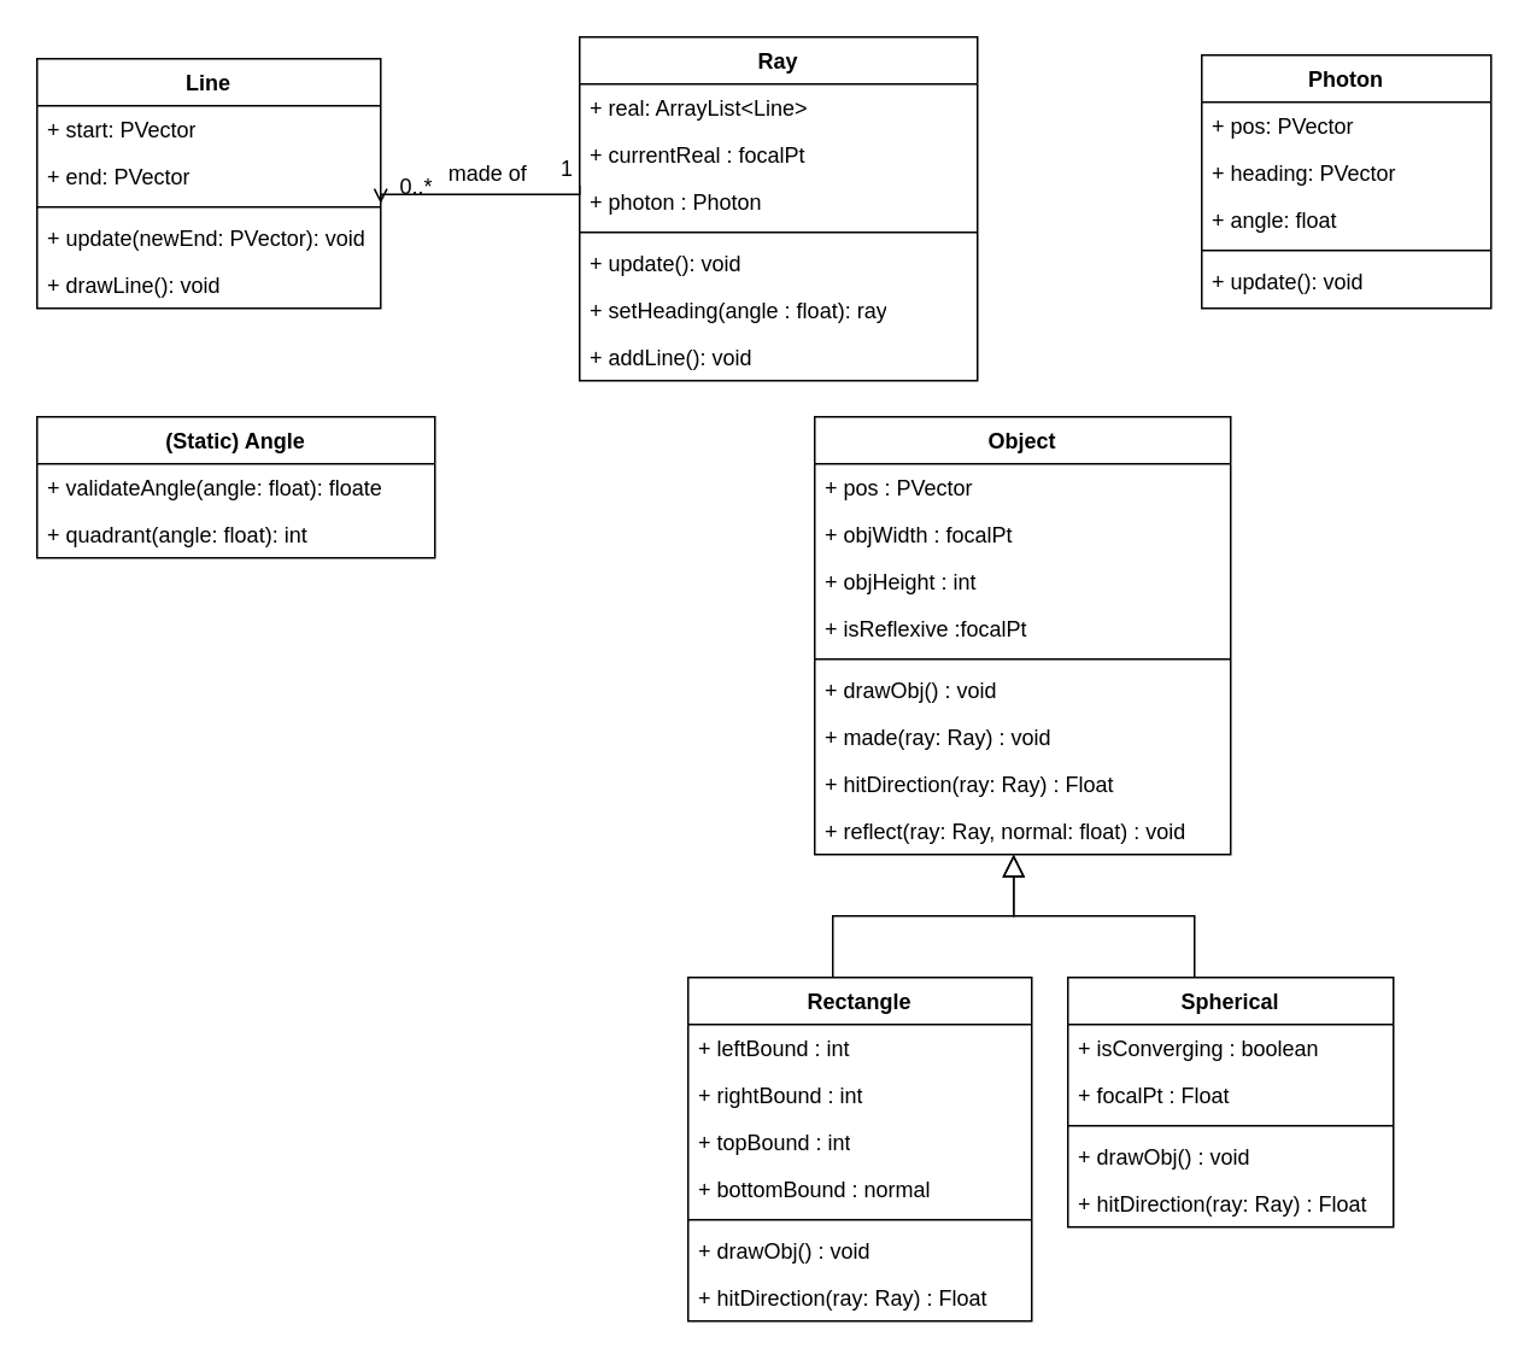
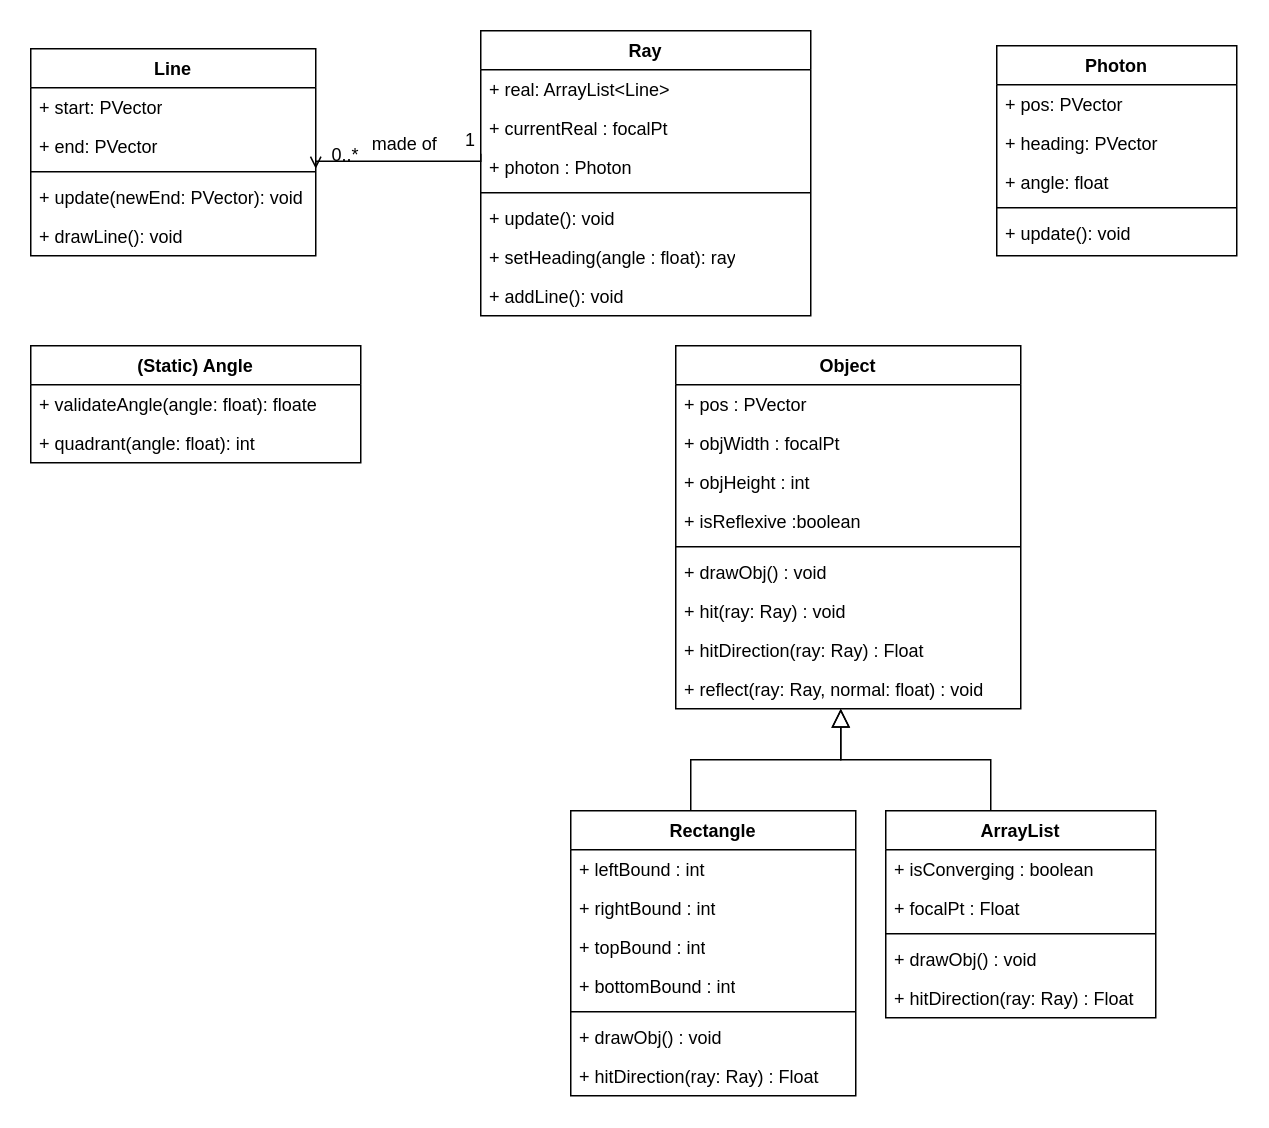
  <mxCell id="0" />
  <mxCell id="1" parent="0" />
  <mxCell id="2" value="Ray" style="swimlane;fontStyle=1;align=center;verticalAlign=top;childLayout=stackLayout;horizontal=1;startSize=26;horizontalStack=0;resizeParent=1;resizeLast=0;collapsible=1;marginBottom=0;rounded=0;shadow=0;strokeWidth=1;labelBackgroundColor=none;" parent="1" vertex="1"><mxGeometry x="320" y="20" width="220" height="190" as="geometry"><mxRectangle x="-424" y="-150" width="160" height="26" as="alternateBounds" /></mxGeometry></mxCell>
  <mxCell id="3" value="+ real: ArrayList&lt;Line&gt;" style="text;align=left;verticalAlign=top;spacingLeft=4;spacingRight=4;overflow=hidden;rotatable=0;points=[[0,0.5],[1,0.5]];portConstraint=eastwest;labelBackgroundColor=none;rounded=0;" parent="2" vertex="1"><mxGeometry y="26" width="220" height="26" as="geometry" /></mxCell>
  <mxCell id="4" value="+ currentReal : focalPt" style="text;align=left;verticalAlign=top;spacingLeft=4;spacingRight=4;overflow=hidden;rotatable=0;points=[[0,0.5],[1,0.5]];portConstraint=eastwest;rounded=0;shadow=0;html=0;labelBackgroundColor=none;" parent="2" vertex="1"><mxGeometry y="52" width="220" height="26" as="geometry" /></mxCell>
  <mxCell id="5" value="+ photon : Photon" style="text;align=left;verticalAlign=top;spacingLeft=4;spacingRight=4;overflow=hidden;rotatable=0;points=[[0,0.5],[1,0.5]];portConstraint=eastwest;rounded=0;shadow=0;html=0;labelBackgroundColor=none;" parent="2" vertex="1"><mxGeometry y="78" width="220" height="26" as="geometry" /></mxCell>
  <mxCell id="6" value="" style="line;html=1;strokeWidth=1;align=left;verticalAlign=middle;spacingTop=-1;spacingLeft=3;spacingRight=3;rotatable=0;labelPosition=right;points=[];portConstraint=eastwest;labelBackgroundColor=none;rounded=0;" parent="2" vertex="1"><mxGeometry y="104" width="220" height="8" as="geometry" /></mxCell>
  <mxCell id="7" value="+ update(): void" style="text;align=left;verticalAlign=top;spacingLeft=4;spacingRight=4;overflow=hidden;rotatable=0;points=[[0,0.5],[1,0.5]];portConstraint=eastwest;labelBackgroundColor=none;rounded=0;" parent="2" vertex="1"><mxGeometry y="112" width="220" height="26" as="geometry" /></mxCell>
  <mxCell id="8" value="+ setHeading(angle : float): ray" style="text;strokeColor=none;fillColor=none;align=left;verticalAlign=top;spacingLeft=4;spacingRight=4;overflow=hidden;rotatable=0;points=[[0,0.5],[1,0.5]];portConstraint=eastwest;whiteSpace=wrap;html=1;labelBackgroundColor=none;rounded=0;" parent="2" vertex="1"><mxGeometry y="138" width="220" height="26" as="geometry" /></mxCell>
  <mxCell id="9" value="+ addLine(): void" style="text;strokeColor=none;fillColor=none;align=left;verticalAlign=top;spacingLeft=4;spacingRight=4;overflow=hidden;rotatable=0;points=[[0,0.5],[1,0.5]];portConstraint=eastwest;whiteSpace=wrap;html=1;" vertex="1" parent="2"><mxGeometry y="164" width="220" height="26" as="geometry" /></mxCell>
  <mxCell id="10" value="Photon" style="swimlane;fontStyle=1;align=center;verticalAlign=top;childLayout=stackLayout;horizontal=1;startSize=26;horizontalStack=0;resizeParent=1;resizeLast=0;collapsible=1;marginBottom=0;rounded=0;shadow=0;strokeWidth=1;labelBackgroundColor=none;" parent="1" vertex="1"><mxGeometry x="664" y="30" width="160" height="140" as="geometry"><mxRectangle x="-76" y="-150" width="160" height="26" as="alternateBounds" /></mxGeometry></mxCell>
  <mxCell id="11" value="+ pos: PVector" style="text;align=left;verticalAlign=top;spacingLeft=4;spacingRight=4;overflow=hidden;rotatable=0;points=[[0,0.5],[1,0.5]];portConstraint=eastwest;labelBackgroundColor=none;rounded=0;" parent="10" vertex="1"><mxGeometry y="26" width="160" height="26" as="geometry" /></mxCell>
  <mxCell id="12" value="+ heading: PVector" style="text;align=left;verticalAlign=top;spacingLeft=4;spacingRight=4;overflow=hidden;rotatable=0;points=[[0,0.5],[1,0.5]];portConstraint=eastwest;rounded=0;shadow=0;html=0;labelBackgroundColor=none;" parent="10" vertex="1"><mxGeometry y="52" width="160" height="26" as="geometry" /></mxCell>
  <mxCell id="13" value="+ angle: float" style="text;align=left;verticalAlign=top;spacingLeft=4;spacingRight=4;overflow=hidden;rotatable=0;points=[[0,0.5],[1,0.5]];portConstraint=eastwest;rounded=0;shadow=0;html=0;labelBackgroundColor=none;" parent="10" vertex="1"><mxGeometry y="78" width="160" height="26" as="geometry" /></mxCell>
  <mxCell id="14" value="" style="line;html=1;strokeWidth=1;align=left;verticalAlign=middle;spacingTop=-1;spacingLeft=3;spacingRight=3;rotatable=0;labelPosition=right;points=[];portConstraint=eastwest;labelBackgroundColor=none;rounded=0;" parent="10" vertex="1"><mxGeometry y="104" width="160" height="8" as="geometry" /></mxCell>
  <mxCell id="15" value="+ update(): void" style="text;align=left;verticalAlign=top;spacingLeft=4;spacingRight=4;overflow=hidden;rotatable=0;points=[[0,0.5],[1,0.5]];portConstraint=eastwest;labelBackgroundColor=none;rounded=0;" parent="10" vertex="1"><mxGeometry y="112" width="160" height="26" as="geometry" /></mxCell>
  <mxCell id="16" value="Object" style="swimlane;fontStyle=1;align=center;verticalAlign=top;childLayout=stackLayout;horizontal=1;startSize=26;horizontalStack=0;resizeParent=1;resizeParentMax=0;resizeLast=0;collapsible=1;marginBottom=0;whiteSpace=wrap;html=1;labelBackgroundColor=none;rounded=0;" parent="1" vertex="1"><mxGeometry x="450" y="230" width="230" height="242" as="geometry"><mxRectangle x="-400" y="120" width="80" height="30" as="alternateBounds" /></mxGeometry></mxCell>
  <mxCell id="17" value="+ pos : PVector" style="text;strokeColor=none;fillColor=none;align=left;verticalAlign=top;spacingLeft=4;spacingRight=4;overflow=hidden;rotatable=0;points=[[0,0.5],[1,0.5]];portConstraint=eastwest;whiteSpace=wrap;html=1;labelBackgroundColor=none;rounded=0;" parent="16" vertex="1"><mxGeometry y="26" width="230" height="26" as="geometry" /></mxCell>
  <mxCell id="18" value="+ objWidth : focalPt" style="text;strokeColor=none;fillColor=none;align=left;verticalAlign=top;spacingLeft=4;spacingRight=4;overflow=hidden;rotatable=0;points=[[0,0.5],[1,0.5]];portConstraint=eastwest;whiteSpace=wrap;html=1;labelBackgroundColor=none;rounded=0;" parent="16" vertex="1"><mxGeometry y="52" width="230" height="26" as="geometry" /></mxCell>
  <mxCell id="19" value="+ objHeight : int" style="text;strokeColor=none;fillColor=none;align=left;verticalAlign=top;spacingLeft=4;spacingRight=4;overflow=hidden;rotatable=0;points=[[0,0.5],[1,0.5]];portConstraint=eastwest;whiteSpace=wrap;html=1;labelBackgroundColor=none;rounded=0;" parent="16" vertex="1"><mxGeometry y="78" width="230" height="26" as="geometry" /></mxCell>
- <mxCell id="20" value="+ isReflexive :focalPt" style="text;strokeColor=none;fillColor=none;align=left;verticalAlign=top;spacingLeft=4;spacingRight=4;overflow=hidden;rotatable=0;points=[[0,0.5],[1,0.5]];portConstraint=eastwest;whiteSpace=wrap;html=1;labelBackgroundColor=none;rounded=0;" parent="16" vertex="1"><mxGeometry y="104" width="230" height="26" as="geometry" /></mxCell>
+ <mxCell id="20" value="+ isReflexive :boolean" style="text;strokeColor=none;fillColor=none;align=left;verticalAlign=top;spacingLeft=4;spacingRight=4;overflow=hidden;rotatable=0;points=[[0,0.5],[1,0.5]];portConstraint=eastwest;whiteSpace=wrap;html=1;labelBackgroundColor=none;rounded=0;" parent="16" vertex="1"><mxGeometry y="104" width="230" height="26" as="geometry" /></mxCell>
  <mxCell id="21" value="" style="line;strokeWidth=1;fillColor=none;align=left;verticalAlign=middle;spacingTop=-1;spacingLeft=3;spacingRight=3;rotatable=0;labelPosition=right;points=[];portConstraint=eastwest;labelBackgroundColor=none;rounded=0;" parent="16" vertex="1"><mxGeometry y="130" width="230" height="8" as="geometry" /></mxCell>
  <mxCell id="22" value="+ drawObj() : void" style="text;strokeColor=none;fillColor=none;align=left;verticalAlign=top;spacingLeft=4;spacingRight=4;overflow=hidden;rotatable=0;points=[[0,0.5],[1,0.5]];portConstraint=eastwest;whiteSpace=wrap;html=1;labelBackgroundColor=none;rounded=0;" parent="16" vertex="1"><mxGeometry y="138" width="230" height="26" as="geometry" /></mxCell>
- <mxCell id="23" value="+ made(ray: Ray) : void" style="text;strokeColor=none;fillColor=none;align=left;verticalAlign=top;spacingLeft=4;spacingRight=4;overflow=hidden;rotatable=0;points=[[0,0.5],[1,0.5]];portConstraint=eastwest;whiteSpace=wrap;html=1;labelBackgroundColor=none;rounded=0;" parent="16" vertex="1"><mxGeometry y="164" width="230" height="26" as="geometry" /></mxCell>
+ <mxCell id="23" value="+ hit(ray: Ray) : void" style="text;strokeColor=none;fillColor=none;align=left;verticalAlign=top;spacingLeft=4;spacingRight=4;overflow=hidden;rotatable=0;points=[[0,0.5],[1,0.5]];portConstraint=eastwest;whiteSpace=wrap;html=1;labelBackgroundColor=none;rounded=0;" parent="16" vertex="1"><mxGeometry y="164" width="230" height="26" as="geometry" /></mxCell>
  <mxCell id="24" value="+ hitDirection(ray: Ray) : Float" style="text;strokeColor=none;fillColor=none;align=left;verticalAlign=top;spacingLeft=4;spacingRight=4;overflow=hidden;rotatable=0;points=[[0,0.5],[1,0.5]];portConstraint=eastwest;whiteSpace=wrap;html=1;labelBackgroundColor=none;rounded=0;" parent="16" vertex="1"><mxGeometry y="190" width="230" height="26" as="geometry" /></mxCell>
  <mxCell id="25" value="+ reflect(ray: Ray, normal: float) : void" style="text;strokeColor=none;fillColor=none;align=left;verticalAlign=top;spacingLeft=4;spacingRight=4;overflow=hidden;rotatable=0;points=[[0,0.5],[1,0.5]];portConstraint=eastwest;whiteSpace=wrap;html=1;labelBackgroundColor=none;rounded=0;" parent="16" vertex="1"><mxGeometry y="216" width="230" height="26" as="geometry" /></mxCell>
  <mxCell id="26" value="" style="endArrow=block;endSize=10;endFill=0;shadow=0;strokeWidth=1;rounded=0;edgeStyle=elbowEdgeStyle;elbow=vertical;labelBackgroundColor=none;fontColor=default;" parent="1" edge="1"><mxGeometry width="160" relative="1" as="geometry"><mxPoint x="660" y="540" as="sourcePoint" /><mxPoint x="560" y="472" as="targetPoint" /></mxGeometry></mxCell>
  <mxCell id="27" value="" style="endArrow=block;endSize=10;endFill=0;shadow=0;strokeWidth=1;rounded=0;edgeStyle=elbowEdgeStyle;elbow=vertical;labelBackgroundColor=none;fontColor=default;" parent="1" edge="1"><mxGeometry width="160" relative="1" as="geometry"><mxPoint x="460" y="540" as="sourcePoint" /><mxPoint x="560" y="472" as="targetPoint" /></mxGeometry></mxCell>
- <mxCell id="28" value="Spherical" style="swimlane;fontStyle=1;align=center;verticalAlign=top;childLayout=stackLayout;horizontal=1;startSize=26;horizontalStack=0;resizeParent=1;resizeParentMax=0;resizeLast=0;collapsible=1;marginBottom=0;whiteSpace=wrap;html=1;labelBackgroundColor=none;rounded=0;" parent="1" vertex="1"><mxGeometry x="590" y="540" width="180" height="138" as="geometry" /></mxCell>
+ <mxCell id="28" value="ArrayList" style="swimlane;fontStyle=1;align=center;verticalAlign=top;childLayout=stackLayout;horizontal=1;startSize=26;horizontalStack=0;resizeParent=1;resizeParentMax=0;resizeLast=0;collapsible=1;marginBottom=0;whiteSpace=wrap;html=1;labelBackgroundColor=none;rounded=0;" parent="1" vertex="1"><mxGeometry x="590" y="540" width="180" height="138" as="geometry" /></mxCell>
  <mxCell id="29" value="+ isConverging : boolean" style="text;strokeColor=none;fillColor=none;align=left;verticalAlign=top;spacingLeft=4;spacingRight=4;overflow=hidden;rotatable=0;points=[[0,0.5],[1,0.5]];portConstraint=eastwest;whiteSpace=wrap;html=1;labelBackgroundColor=none;rounded=0;" parent="28" vertex="1"><mxGeometry y="26" width="180" height="26" as="geometry" /></mxCell>
  <mxCell id="30" value="+ focalPt : Float" style="text;strokeColor=none;fillColor=none;align=left;verticalAlign=top;spacingLeft=4;spacingRight=4;overflow=hidden;rotatable=0;points=[[0,0.5],[1,0.5]];portConstraint=eastwest;whiteSpace=wrap;html=1;labelBackgroundColor=none;rounded=0;" parent="28" vertex="1"><mxGeometry y="52" width="180" height="26" as="geometry" /></mxCell>
  <mxCell id="31" value="" style="line;strokeWidth=1;fillColor=none;align=left;verticalAlign=middle;spacingTop=-1;spacingLeft=3;spacingRight=3;rotatable=0;labelPosition=right;points=[];portConstraint=eastwest;labelBackgroundColor=none;rounded=0;" parent="28" vertex="1"><mxGeometry y="78" width="180" height="8" as="geometry" /></mxCell>
  <mxCell id="32" value="+ drawObj() : void" style="text;strokeColor=none;fillColor=none;align=left;verticalAlign=top;spacingLeft=4;spacingRight=4;overflow=hidden;rotatable=0;points=[[0,0.5],[1,0.5]];portConstraint=eastwest;whiteSpace=wrap;html=1;labelBackgroundColor=none;rounded=0;" parent="28" vertex="1"><mxGeometry y="86" width="180" height="26" as="geometry" /></mxCell>
  <mxCell id="33" value="+ hitDirection(ray: Ray) : Float" style="text;strokeColor=none;fillColor=none;align=left;verticalAlign=top;spacingLeft=4;spacingRight=4;overflow=hidden;rotatable=0;points=[[0,0.5],[1,0.5]];portConstraint=eastwest;whiteSpace=wrap;html=1;labelBackgroundColor=none;rounded=0;" parent="28" vertex="1"><mxGeometry y="112" width="180" height="26" as="geometry" /></mxCell>
  <mxCell id="34" value="Rectangle" style="swimlane;fontStyle=1;align=center;verticalAlign=top;childLayout=stackLayout;horizontal=1;startSize=26;horizontalStack=0;resizeParent=1;resizeParentMax=0;resizeLast=0;collapsible=1;marginBottom=0;whiteSpace=wrap;html=1;labelBackgroundColor=none;rounded=0;" parent="1" vertex="1"><mxGeometry x="380" y="540" width="190" height="190" as="geometry"><mxRectangle x="-470" y="460" width="100" height="30" as="alternateBounds" /></mxGeometry></mxCell>
  <mxCell id="35" value="+ leftBound : int" style="text;strokeColor=none;fillColor=none;align=left;verticalAlign=top;spacingLeft=4;spacingRight=4;overflow=hidden;rotatable=0;points=[[0,0.5],[1,0.5]];portConstraint=eastwest;whiteSpace=wrap;html=1;labelBackgroundColor=none;rounded=0;" parent="34" vertex="1"><mxGeometry y="26" width="190" height="26" as="geometry" /></mxCell>
  <mxCell id="36" value="+ rightBound : int" style="text;strokeColor=none;fillColor=none;align=left;verticalAlign=top;spacingLeft=4;spacingRight=4;overflow=hidden;rotatable=0;points=[[0,0.5],[1,0.5]];portConstraint=eastwest;whiteSpace=wrap;html=1;labelBackgroundColor=none;rounded=0;" parent="34" vertex="1"><mxGeometry y="52" width="190" height="26" as="geometry" /></mxCell>
  <mxCell id="37" value="+ topBound : int" style="text;strokeColor=none;fillColor=none;align=left;verticalAlign=top;spacingLeft=4;spacingRight=4;overflow=hidden;rotatable=0;points=[[0,0.5],[1,0.5]];portConstraint=eastwest;whiteSpace=wrap;html=1;labelBackgroundColor=none;rounded=0;" parent="34" vertex="1"><mxGeometry y="78" width="190" height="26" as="geometry" /></mxCell>
- <mxCell id="38" value="+ bottomBound : normal" style="text;strokeColor=none;fillColor=none;align=left;verticalAlign=top;spacingLeft=4;spacingRight=4;overflow=hidden;rotatable=0;points=[[0,0.5],[1,0.5]];portConstraint=eastwest;whiteSpace=wrap;html=1;labelBackgroundColor=none;rounded=0;" parent="34" vertex="1"><mxGeometry y="104" width="190" height="26" as="geometry" /></mxCell>
+ <mxCell id="38" value="+ bottomBound : int" style="text;strokeColor=none;fillColor=none;align=left;verticalAlign=top;spacingLeft=4;spacingRight=4;overflow=hidden;rotatable=0;points=[[0,0.5],[1,0.5]];portConstraint=eastwest;whiteSpace=wrap;html=1;labelBackgroundColor=none;rounded=0;" parent="34" vertex="1"><mxGeometry y="104" width="190" height="26" as="geometry" /></mxCell>
  <mxCell id="39" value="" style="line;strokeWidth=1;fillColor=none;align=left;verticalAlign=middle;spacingTop=-1;spacingLeft=3;spacingRight=3;rotatable=0;labelPosition=right;points=[];portConstraint=eastwest;labelBackgroundColor=none;rounded=0;" parent="34" vertex="1"><mxGeometry y="130" width="190" height="8" as="geometry" /></mxCell>
  <mxCell id="40" value="+ drawObj() : void" style="text;strokeColor=none;fillColor=none;align=left;verticalAlign=top;spacingLeft=4;spacingRight=4;overflow=hidden;rotatable=0;points=[[0,0.5],[1,0.5]];portConstraint=eastwest;whiteSpace=wrap;html=1;labelBackgroundColor=none;rounded=0;" parent="34" vertex="1"><mxGeometry y="138" width="190" height="26" as="geometry" /></mxCell>
  <mxCell id="41" value="+ hitDirection(ray: Ray) : Float" style="text;strokeColor=none;fillColor=none;align=left;verticalAlign=top;spacingLeft=4;spacingRight=4;overflow=hidden;rotatable=0;points=[[0,0.5],[1,0.5]];portConstraint=eastwest;whiteSpace=wrap;html=1;labelBackgroundColor=none;rounded=0;" parent="34" vertex="1"><mxGeometry y="164" width="190" height="26" as="geometry" /></mxCell>
  <mxCell id="42" value="Line" style="swimlane;fontStyle=1;align=center;verticalAlign=top;childLayout=stackLayout;horizontal=1;startSize=26;horizontalStack=0;resizeParent=1;resizeParentMax=0;resizeLast=0;collapsible=1;marginBottom=0;whiteSpace=wrap;html=1;labelBackgroundColor=none;rounded=0;" parent="1" vertex="1"><mxGeometry x="20" y="32" width="190" height="138" as="geometry" /></mxCell>
  <mxCell id="43" value="+ start: PVector" style="text;strokeColor=none;fillColor=none;align=left;verticalAlign=top;spacingLeft=4;spacingRight=4;overflow=hidden;rotatable=0;points=[[0,0.5],[1,0.5]];portConstraint=eastwest;whiteSpace=wrap;html=1;labelBackgroundColor=none;rounded=0;" parent="42" vertex="1"><mxGeometry y="26" width="190" height="26" as="geometry" /></mxCell>
  <mxCell id="44" value="+ end: PVector" style="text;strokeColor=none;fillColor=none;align=left;verticalAlign=top;spacingLeft=4;spacingRight=4;overflow=hidden;rotatable=0;points=[[0,0.5],[1,0.5]];portConstraint=eastwest;whiteSpace=wrap;html=1;labelBackgroundColor=none;rounded=0;" parent="42" vertex="1"><mxGeometry y="52" width="190" height="26" as="geometry" /></mxCell>
  <mxCell id="45" value="" style="line;strokeWidth=1;fillColor=none;align=left;verticalAlign=middle;spacingTop=-1;spacingLeft=3;spacingRight=3;rotatable=0;labelPosition=right;points=[];portConstraint=eastwest;labelBackgroundColor=none;rounded=0;" parent="42" vertex="1"><mxGeometry y="78" width="190" height="8" as="geometry" /></mxCell>
  <mxCell id="46" value="+ update(newEnd: PVector): void" style="text;strokeColor=none;fillColor=none;align=left;verticalAlign=top;spacingLeft=4;spacingRight=4;overflow=hidden;rotatable=0;points=[[0,0.5],[1,0.5]];portConstraint=eastwest;whiteSpace=wrap;html=1;labelBackgroundColor=none;rounded=0;" parent="42" vertex="1"><mxGeometry y="86" width="190" height="26" as="geometry" /></mxCell>
  <mxCell id="47" value="+ drawLine(): void" style="text;strokeColor=none;fillColor=none;align=left;verticalAlign=top;spacingLeft=4;spacingRight=4;overflow=hidden;rotatable=0;points=[[0,0.5],[1,0.5]];portConstraint=eastwest;whiteSpace=wrap;html=1;labelBackgroundColor=none;rounded=0;" parent="42" vertex="1"><mxGeometry y="112" width="190" height="26" as="geometry" /></mxCell>
  <mxCell id="48" value="" style="endArrow=open;shadow=0;strokeWidth=1;rounded=0;endFill=1;edgeStyle=elbowEdgeStyle;elbow=vertical;exitX=0;exitY=0.154;exitDx=0;exitDy=0;exitPerimeter=0;labelBackgroundColor=none;fontColor=default;" parent="1" source="5" edge="1"><mxGeometry x="0.5" y="41" relative="1" as="geometry"><mxPoint x="312" y="111.5" as="sourcePoint" /><mxPoint x="210" y="112" as="targetPoint" /><mxPoint x="-40" y="32" as="offset" /></mxGeometry></mxCell>
  <mxCell id="49" value="1" style="resizable=0;align=left;verticalAlign=bottom;labelBackgroundColor=none;fontSize=12;rounded=0;" parent="48" connectable="0" vertex="1"><mxGeometry x="-1" relative="1" as="geometry"><mxPoint x="-12" y="-1" as="offset" /></mxGeometry></mxCell>
  <mxCell id="50" value="0..*" style="resizable=0;align=right;verticalAlign=bottom;labelBackgroundColor=none;fontSize=12;rounded=0;" parent="48" connectable="0" vertex="1"><mxGeometry x="1" relative="1" as="geometry"><mxPoint x="30" y="-1" as="offset" /></mxGeometry></mxCell>
  <mxCell id="51" value="made of" style="text;html=1;resizable=0;points=[];;align=center;verticalAlign=middle;labelBackgroundColor=none;rounded=0;shadow=0;strokeWidth=1;fontSize=12;" parent="48" vertex="1" connectable="0"><mxGeometry x="0.5" y="49" relative="1" as="geometry"><mxPoint x="34" y="-61" as="offset" /></mxGeometry></mxCell>
  <mxCell id="52" value="(Static) Angle" style="swimlane;fontStyle=1;align=center;verticalAlign=top;childLayout=stackLayout;horizontal=1;startSize=26;horizontalStack=0;resizeParent=1;resizeParentMax=0;resizeLast=0;collapsible=1;marginBottom=0;whiteSpace=wrap;html=1;" vertex="1" parent="1"><mxGeometry x="20" y="230" width="220" height="78" as="geometry" /></mxCell>
  <mxCell id="53" value="+ validateAngle(angle: float): floate" style="text;strokeColor=none;fillColor=none;align=left;verticalAlign=top;spacingLeft=4;spacingRight=4;overflow=hidden;rotatable=0;points=[[0,0.5],[1,0.5]];portConstraint=eastwest;whiteSpace=wrap;html=1;" vertex="1" parent="52"><mxGeometry y="26" width="220" height="26" as="geometry" /></mxCell>
  <mxCell id="54" value="+ quadrant(angle: float): int" style="text;strokeColor=none;fillColor=none;align=left;verticalAlign=top;spacingLeft=4;spacingRight=4;overflow=hidden;rotatable=0;points=[[0,0.5],[1,0.5]];portConstraint=eastwest;whiteSpace=wrap;html=1;" vertex="1" parent="52"><mxGeometry y="52" width="220" height="26" as="geometry" /></mxCell>
